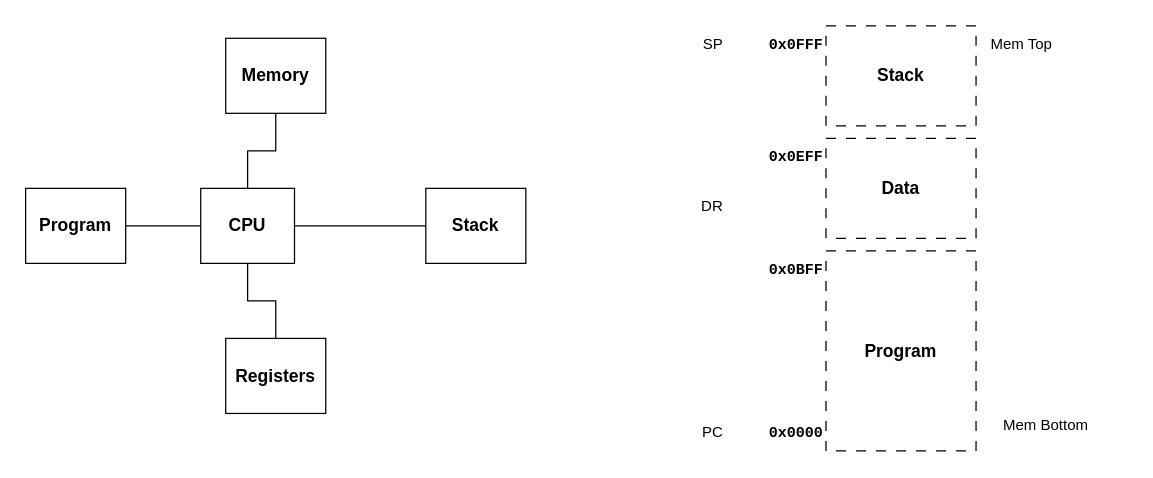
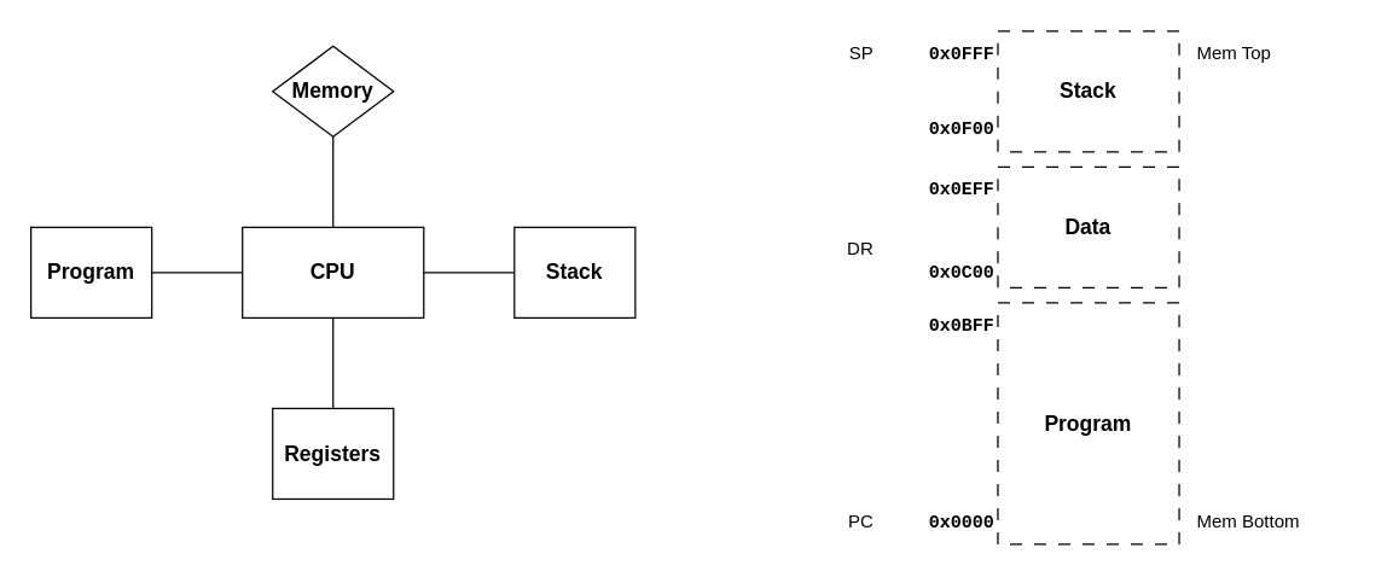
  <mxCell id="0" />
  <mxCell id="1" parent="0" />
  <mxCell id="2" style="edgeStyle=orthogonalEdgeStyle;rounded=0;orthogonalLoop=1;jettySize=auto;html=1;exitX=0.5;exitY=0;exitDx=0;exitDy=0;entryX=0.5;entryY=1;entryDx=0;entryDy=0;endArrow=none;endFill=0;" edge="1" parent="1" source="6" target="8"><mxGeometry relative="1" as="geometry" /></mxCell>
  <mxCell id="3" style="edgeStyle=orthogonalEdgeStyle;rounded=0;orthogonalLoop=1;jettySize=auto;html=1;exitX=1;exitY=0.5;exitDx=0;exitDy=0;entryX=0;entryY=0.5;entryDx=0;entryDy=0;endArrow=none;endFill=0;" edge="1" parent="1" source="6" target="9"><mxGeometry relative="1" as="geometry" /></mxCell>
  <mxCell id="4" style="edgeStyle=orthogonalEdgeStyle;rounded=0;orthogonalLoop=1;jettySize=auto;html=1;exitX=0.5;exitY=1;exitDx=0;exitDy=0;entryX=0.5;entryY=0;entryDx=0;entryDy=0;endArrow=none;endFill=0;" edge="1" parent="1" source="6" target="10"><mxGeometry relative="1" as="geometry" /></mxCell>
  <mxCell id="5" style="edgeStyle=orthogonalEdgeStyle;rounded=0;orthogonalLoop=1;jettySize=auto;html=1;exitX=0;exitY=0.5;exitDx=0;exitDy=0;entryX=1;entryY=0.5;entryDx=0;entryDy=0;endArrow=none;endFill=0;" edge="1" parent="1" source="6" target="7"><mxGeometry relative="1" as="geometry" /></mxCell>
- <mxCell id="6" value="&lt;font style=&quot;font-size: 14px;&quot;&gt;&lt;b&gt;CPU&lt;/b&gt;&lt;/font&gt;" style="rounded=0;whiteSpace=wrap;html=1;" parent="1" vertex="1"><mxGeometry x="160" y="150" width="75" height="60" as="geometry" /></mxCell>
+ <mxCell id="6" value="&lt;font style=&quot;font-size: 14px;&quot;&gt;&lt;b&gt;CPU&lt;/b&gt;&lt;/font&gt;" style="rounded=0;whiteSpace=wrap;html=1;" parent="1" vertex="1"><mxGeometry x="160" y="150" width="120" height="60" as="geometry" /></mxCell>
  <mxCell id="7" value="&lt;font style=&quot;font-size: 14px;&quot;&gt;&lt;b&gt;Program&lt;/b&gt;&lt;/font&gt;" style="rounded=0;whiteSpace=wrap;html=1;" vertex="1" parent="1"><mxGeometry x="20" y="150" width="80" height="60" as="geometry" /></mxCell>
- <mxCell id="8" value="&lt;font style=&quot;font-size: 14px;&quot;&gt;&lt;b&gt;Memory&lt;/b&gt;&lt;/font&gt;" style="rounded=0;whiteSpace=wrap;html=1;" vertex="1" parent="1"><mxGeometry x="180" y="30" width="80" height="60" as="geometry" /></mxCell>
+ <mxCell id="8" value="&lt;font style=&quot;font-size: 14px;&quot;&gt;&lt;b&gt;Memory&lt;/b&gt;&lt;/font&gt;" style="rhombus;whiteSpace=wrap;html=1;" vertex="1" parent="1"><mxGeometry x="180" y="30" width="80" height="60" as="geometry" /></mxCell>
  <mxCell id="9" value="&lt;font style=&quot;font-size: 14px;&quot;&gt;&lt;b&gt;Stack&lt;/b&gt;&lt;/font&gt;" style="rounded=0;whiteSpace=wrap;html=1;" vertex="1" parent="1"><mxGeometry x="340" y="150" width="80" height="60" as="geometry" /></mxCell>
  <mxCell id="10" value="&lt;span style=&quot;font-size: 14px;&quot;&gt;&lt;b&gt;Registers&lt;/b&gt;&lt;/span&gt;" style="rounded=0;whiteSpace=wrap;html=1;" vertex="1" parent="1"><mxGeometry x="180" y="270" width="80" height="60" as="geometry" /></mxCell>
  <mxCell id="11" value="&lt;font style=&quot;font-size: 14px;&quot;&gt;&lt;b&gt;Stack&lt;/b&gt;&lt;/font&gt;" style="rounded=0;whiteSpace=wrap;html=1;dashed=1;dashPattern=8 8;" vertex="1" parent="1"><mxGeometry x="660" y="20" width="120" height="80" as="geometry" /></mxCell>
  <mxCell id="12" value="&lt;font style=&quot;font-size: 14px;&quot;&gt;&lt;b&gt;Data&lt;/b&gt;&lt;/font&gt;" style="rounded=0;whiteSpace=wrap;html=1;dashed=1;dashPattern=8 8;" vertex="1" parent="1"><mxGeometry x="660" y="110" width="120" height="80" as="geometry" /></mxCell>
  <mxCell id="13" value="&lt;font style=&quot;font-size: 14px;&quot;&gt;&lt;b&gt;Program&lt;/b&gt;&lt;/font&gt;" style="rounded=0;whiteSpace=wrap;html=1;dashed=1;dashPattern=8 8;" vertex="1" parent="1"><mxGeometry x="660" y="200" width="120" height="160" as="geometry" /></mxCell>
  <mxCell id="14" value="&lt;b style=&quot;font-family: &amp;quot;Courier New&amp;quot;;&quot;&gt;0x0000&lt;/b&gt;" style="text;html=1;align=right;verticalAlign=middle;whiteSpace=wrap;rounded=0;imageAlign=right;" vertex="1" parent="1"><mxGeometry x="600" y="330" width="60" height="30" as="geometry" /></mxCell>
  <mxCell id="15" value="&lt;b style=&quot;font-family: &amp;quot;Courier New&amp;quot;;&quot;&gt;0x0BFF&lt;/b&gt;" style="text;html=1;align=right;verticalAlign=middle;whiteSpace=wrap;rounded=0;imageAlign=right;" vertex="1" parent="1"><mxGeometry x="600" y="200" width="60" height="30" as="geometry" /></mxCell>
+ <mxCell id="16" value="&lt;b style=&quot;font-family: &amp;quot;Courier New&amp;quot;;&quot;&gt;0x0C00&lt;/b&gt;" style="text;html=1;align=right;verticalAlign=middle;whiteSpace=wrap;rounded=0;imageAlign=right;" vertex="1" parent="1"><mxGeometry x="600" y="165" width="60" height="30" as="geometry" /></mxCell>
  <mxCell id="17" value="&lt;b style=&quot;font-family: &amp;quot;Courier New&amp;quot;;&quot;&gt;0x0EFF&lt;/b&gt;" style="text;html=1;align=right;verticalAlign=middle;whiteSpace=wrap;rounded=0;imageAlign=right;" vertex="1" parent="1"><mxGeometry x="600" y="110" width="60" height="30" as="geometry" /></mxCell>
+ <mxCell id="18" value="&lt;b style=&quot;font-family: &amp;quot;Courier New&amp;quot;;&quot;&gt;0x0F00&lt;/b&gt;" style="text;html=1;align=right;verticalAlign=middle;whiteSpace=wrap;rounded=0;imageAlign=right;" vertex="1" parent="1"><mxGeometry x="600" y="70" width="60" height="30" as="geometry" /></mxCell>
  <mxCell id="19" value="&lt;b style=&quot;font-family: &amp;quot;Courier New&amp;quot;;&quot;&gt;0x0FFF&lt;/b&gt;" style="text;html=1;align=right;verticalAlign=middle;whiteSpace=wrap;rounded=0;imageAlign=right;" vertex="1" parent="1"><mxGeometry x="600" y="20" width="60" height="30" as="geometry" /></mxCell>
- <mxCell id="20" value="Mem Bottom" style="text;html=1;align=left;verticalAlign=middle;whiteSpace=wrap;rounded=0;" vertex="1" parent="1"><mxGeometry x="800" y="325" width="110" height="30" as="geometry" /></mxCell>
+ <mxCell id="20" value="Mem Bottom" style="text;html=1;align=left;verticalAlign=middle;whiteSpace=wrap;rounded=0;" vertex="1" parent="1"><mxGeometry x="790" y="330" width="110" height="30" as="geometry" /></mxCell>
  <mxCell id="21" value="Mem Top" style="text;html=1;align=left;verticalAlign=middle;whiteSpace=wrap;rounded=0;" vertex="1" parent="1"><mxGeometry x="790" y="20" width="110" height="30" as="geometry" /></mxCell>
  <mxCell id="22" value="PC" style="text;html=1;align=right;verticalAlign=middle;whiteSpace=wrap;rounded=0;" vertex="1" parent="1"><mxGeometry x="520" y="330" width="60" height="30" as="geometry" /></mxCell>
  <mxCell id="23" value="DR" style="text;html=1;align=right;verticalAlign=middle;whiteSpace=wrap;rounded=0;" vertex="1" parent="1"><mxGeometry x="520" y="150" width="60" height="30" as="geometry" /></mxCell>
  <mxCell id="24" value="SP" style="text;html=1;align=right;verticalAlign=middle;whiteSpace=wrap;rounded=0;" vertex="1" parent="1"><mxGeometry x="520" y="20" width="60" height="30" as="geometry" /></mxCell>
